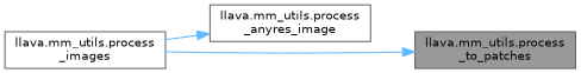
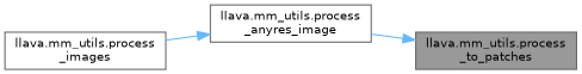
  digraph {
    rankdir=RL
    node [color=grey40 fillcolor=white fontname=Helvetica fontsize=10 shape=box style=filled]
    edge [color=steelblue1 dir=back fontname=Helvetica fontsize=10 labelfontname=Helvetica labelfontsize=10 style=solid]
    n1 [color=gray40 fillcolor=grey60 fontcolor=black height=0.2 label="llava.mm_utils.process\l_to_patches" width=0.4]
    n2 [height=0.2 label="llava.mm_utils.process\l_anyres_image" width=0.4]
    n3 [height=0.2 label="llava.mm_utils.process\l_images" width=0.4]
-   n1 -> n3
+   n1 -> n2
    n2 -> n3
  }
